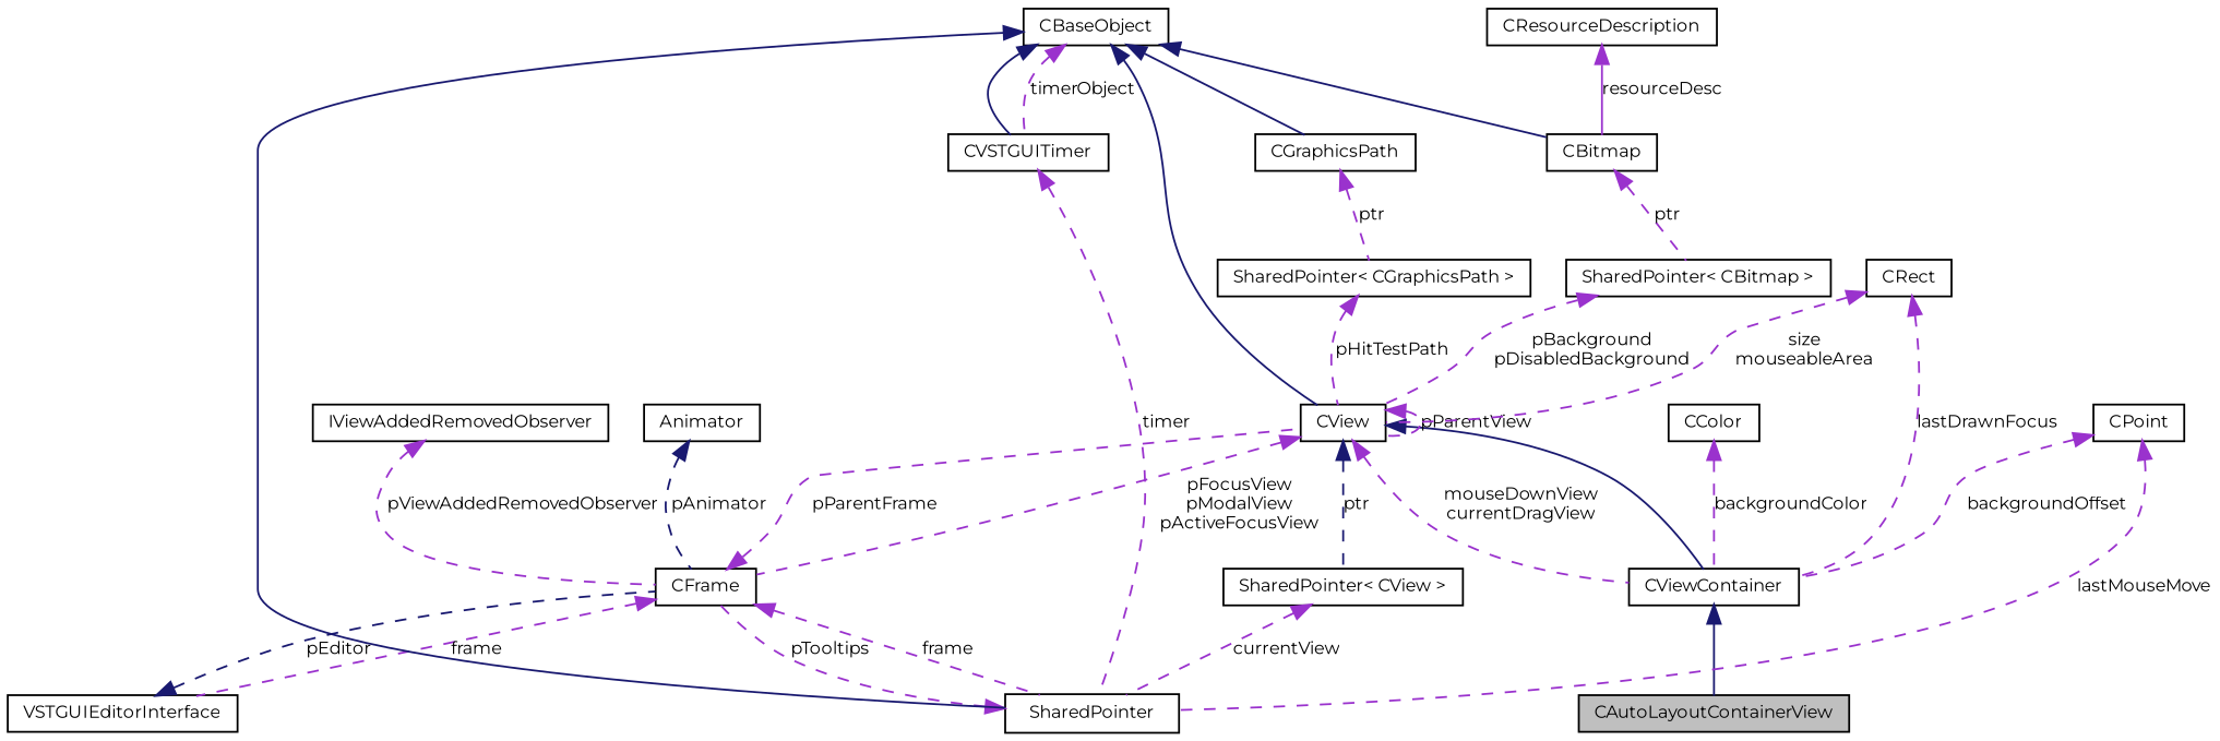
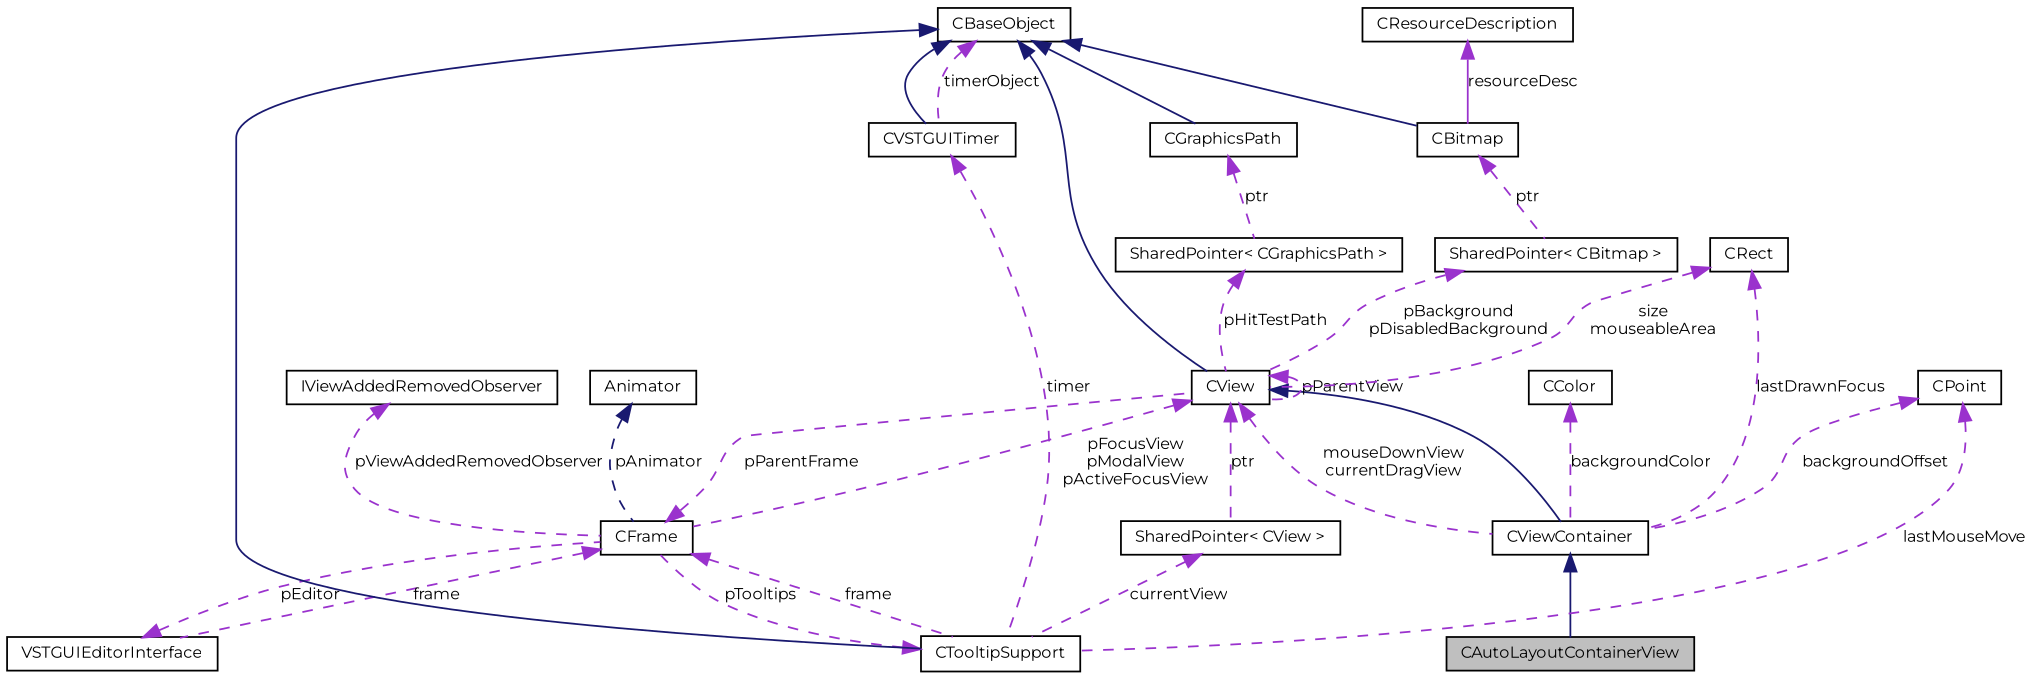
  digraph {
    fontname=Montserrat
    rankdir=TB
    node [color=black fontname=Montserrat fontsize=9 shape=record]
    edge [color=darkorchid3 dir=back fontname=Montserrat fontsize=9 labelfontname=Arial labelfontsize=9 style=dashed]
    n1 [fillcolor=grey75 fontcolor=black height=0.2 label=CAutoLayoutContainerView style=filled width=0.4]
    n2 [height=0.2 label=CViewContainer width=0.4]
    n3 [height=0.2 label=CFrame width=0.4]
    n4 [height=0.2 label=CView width=0.4]
-   n5 [height=0.2 label=SharedPointer width=0.4]
+   n5 [height=0.2 label=CTooltipSupport width=0.4]
    n6 [height=0.2 label=VSTGUIEditorInterface width=0.4]
    n7 [height=0.2 label="SharedPointer\< CView \>" width=0.4]
    n8 [height=0.2 label=CBaseObject width=0.4]
    n9 [height=0.2 label=CBitmap width=0.4]
    n10 [height=0.2 label=CVSTGUITimer width=0.4]
    n11 [height=0.2 label=CGraphicsPath width=0.4]
    n12 [height=0.2 label="SharedPointer\< CBitmap \>" width=0.4]
    n13 [height=0.2 label=Animator width=0.4]
    n14 [height=0.2 label="SharedPointer\< CGraphicsPath \>" width=0.4]
    n15 [height=0.2 label=CResourceDescription width=0.4]
    n16 [height=0.2 label=IViewAddedRemovedObserver width=0.4]
    n17 [height=0.2 label=CPoint width=0.4]
    n18 [height=0.2 label=CRect width=0.4]
    n19 [height=0.2 label=CColor width=0.4]
    n2 -> n1 [color=midnightblue style=solid]
    n3 -> n4 [label=pParentFrame]
    n3 -> n5 [label=frame]
    n3 -> n6 [label=frame]
    n4 -> n2 [color=midnightblue style=solid]
    n4 -> n2 [label="mouseDownView\ncurrentDragView"]
    n4 -> n3 [label="pFocusView\npModalView\npActiveFocusView"]
    n4 -> n4 [label=pParentView]
-   n4 -> n7 [color=midnightblue label=ptr]
+   n4 -> n7 [label=ptr]
    n5 -> n3 [label=pTooltips]
-   n6 -> n3 [color=midnightblue label=pEditor]
+   n6 -> n3 [label=pEditor]
    n7 -> n5 [label=currentView]
    n8 -> n4 [color=midnightblue style=solid]
    n8 -> n5 [color=midnightblue style=solid]
    n8 -> n9 [color=midnightblue style=solid]
    n8 -> n10 [color=midnightblue style=solid]
    n8 -> n10 [label=timerObject]
    n8 -> n11 [color=midnightblue style=solid]
    n9 -> n12 [label=ptr]
    n10 -> n5 [label=timer]
    n11 -> n14 [label=ptr]
    n12 -> n4 [label="pBackground\npDisabledBackground"]
    n13 -> n3 [color=midnightblue label=pAnimator]
    n14 -> n4 [label=pHitTestPath]
    n15 -> n9 [label=resourceDesc style=solid]
    n16 -> n3 [label=pViewAddedRemovedObserver]
    n17 -> n2 [label=backgroundOffset]
    n17 -> n5 [label=lastMouseMove]
    n18 -> n2 [label=lastDrawnFocus]
    n18 -> n4 [label="size\nmouseableArea"]
    n19 -> n2 [label=backgroundColor]
  }
